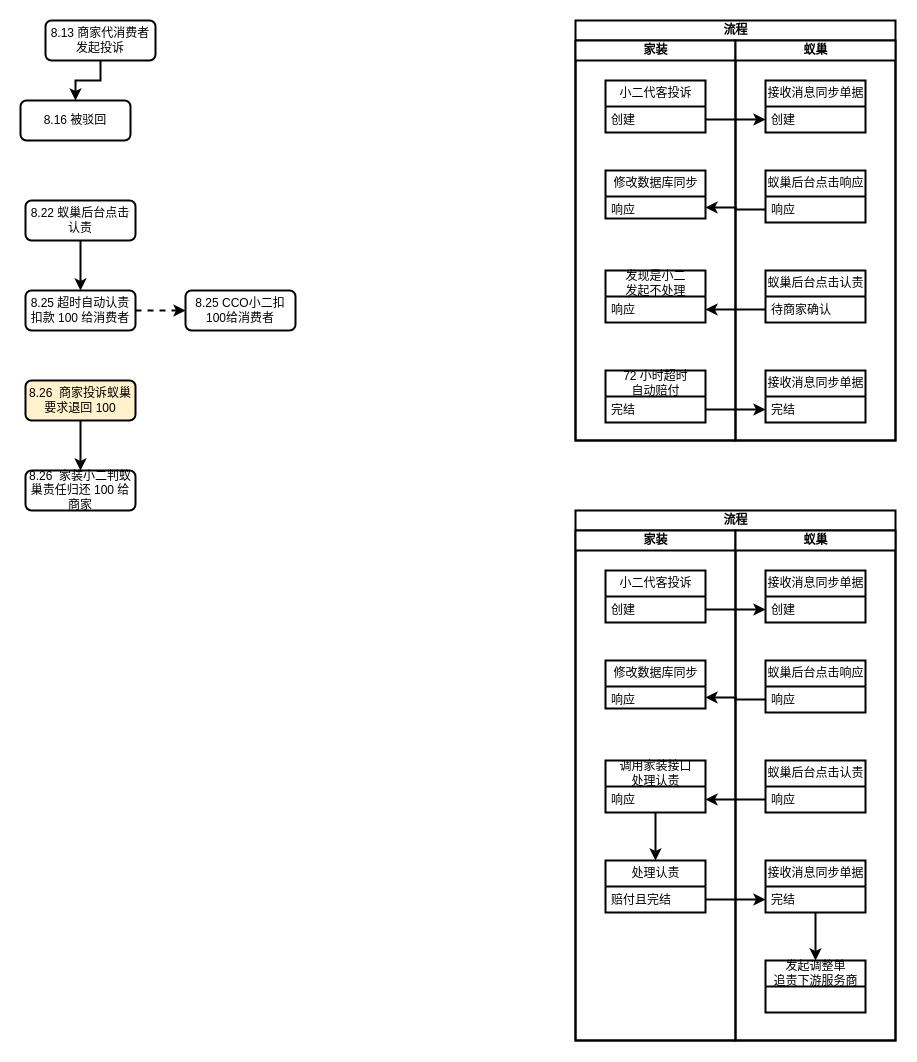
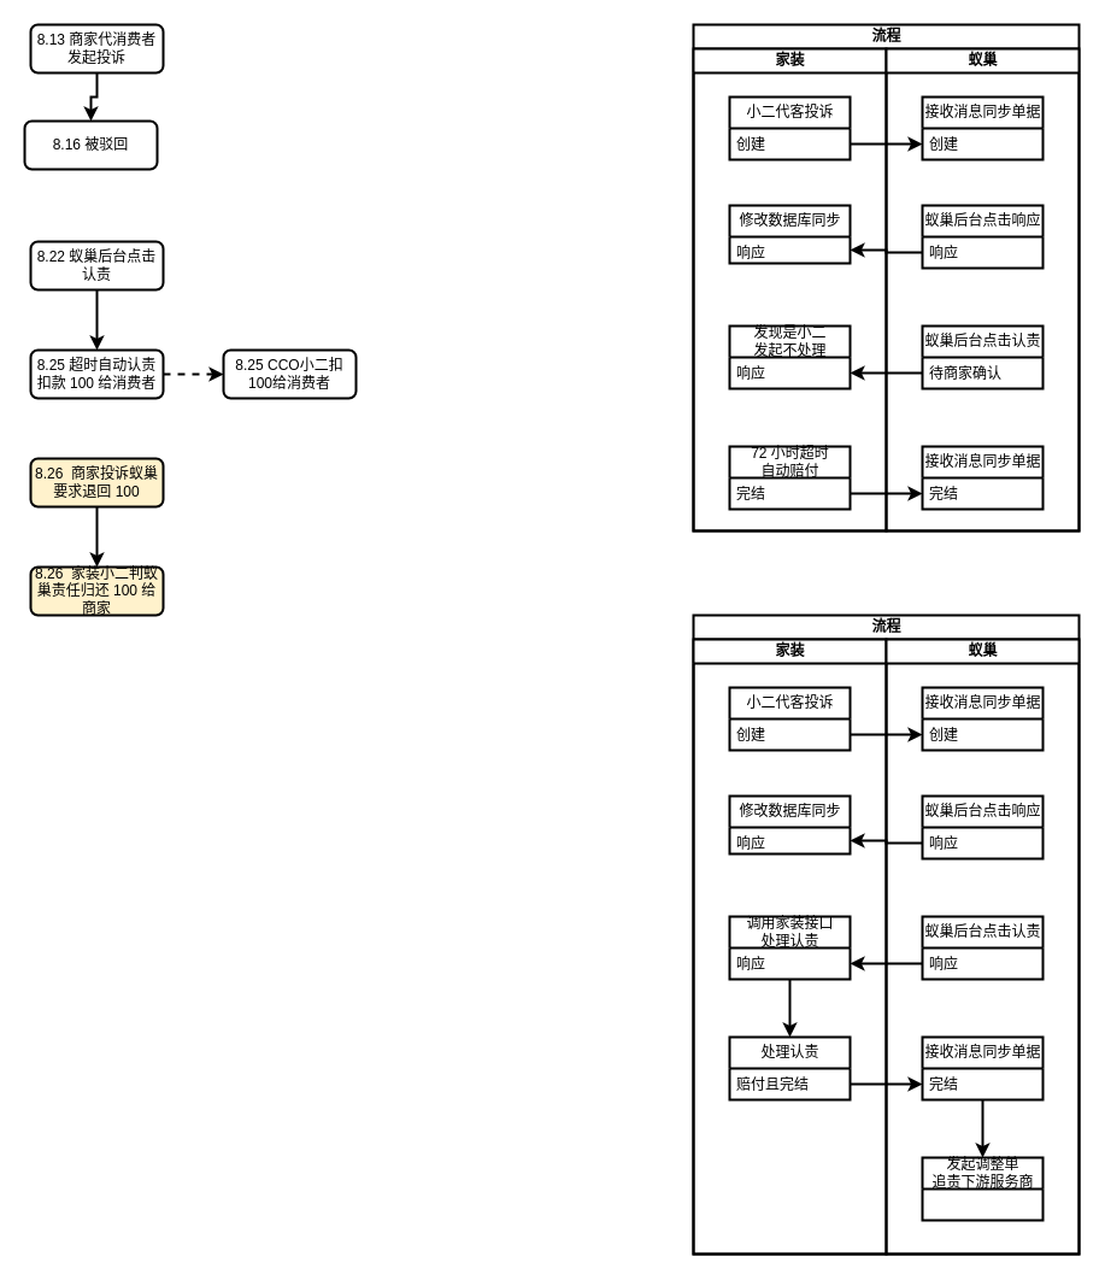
  <mxCell id="0" />
  <mxCell id="1" parent="0" />
  <mxCell id="2" style="edgeStyle=orthogonalEdgeStyle;rounded=0;orthogonalLoop=1;jettySize=auto;html=1;entryX=0.5;entryY=0;entryDx=0;entryDy=0;strokeWidth=2;" parent="1" source="3" target="4" edge="1"><mxGeometry relative="1" as="geometry" /></mxCell>
- <mxCell id="3" value="8.13 商家代消费者发起投诉" style="rounded=1;whiteSpace=wrap;html=1;strokeWidth=2;" parent="1" vertex="1"><mxGeometry x="45" y="20" width="110" height="40" as="geometry" /></mxCell>
+ <mxCell id="3" value="8.13 商家代消费者发起投诉" style="rounded=1;whiteSpace=wrap;html=1;strokeWidth=2;" parent="1" vertex="1"><mxGeometry x="25" y="20" width="110" height="40" as="geometry" /></mxCell>
  <mxCell id="4" value="8.16 被驳回" style="rounded=1;whiteSpace=wrap;html=1;strokeWidth=2;" parent="1" vertex="1"><mxGeometry x="20" y="100" width="110" height="40" as="geometry" /></mxCell>
  <mxCell id="5" style="edgeStyle=orthogonalEdgeStyle;rounded=0;orthogonalLoop=1;jettySize=auto;html=1;entryX=0.5;entryY=0;entryDx=0;entryDy=0;strokeWidth=2;" parent="1" source="6" target="8" edge="1"><mxGeometry relative="1" as="geometry" /></mxCell>
  <mxCell id="6" value="8.22 蚁巢后台点击认责" style="rounded=1;whiteSpace=wrap;html=1;strokeWidth=2;" parent="1" vertex="1"><mxGeometry x="25" y="200" width="110" height="40" as="geometry" /></mxCell>
  <mxCell id="7" style="edgeStyle=orthogonalEdgeStyle;rounded=0;orthogonalLoop=1;jettySize=auto;html=1;entryX=0;entryY=0.5;entryDx=0;entryDy=0;strokeWidth=2;dashed=1;" parent="1" source="8" target="9" edge="1"><mxGeometry relative="1" as="geometry" /></mxCell>
  <mxCell id="8" value="8.25 超时自动认责&lt;br&gt;扣款 100 给消费者" style="rounded=1;whiteSpace=wrap;html=1;strokeWidth=2;" parent="1" vertex="1"><mxGeometry x="25" y="290" width="110" height="40" as="geometry" /></mxCell>
  <mxCell id="9" value="8.25 CCO小二扣100给消费者" style="rounded=1;whiteSpace=wrap;html=1;strokeWidth=2;" parent="1" vertex="1"><mxGeometry x="185" y="290" width="110" height="40" as="geometry" /></mxCell>
  <mxCell id="10" style="edgeStyle=orthogonalEdgeStyle;rounded=0;orthogonalLoop=1;jettySize=auto;html=1;entryX=0.5;entryY=0;entryDx=0;entryDy=0;strokeWidth=2;" parent="1" source="11" target="12" edge="1"><mxGeometry relative="1" as="geometry" /></mxCell>
  <mxCell id="11" value="8.26&amp;nbsp; 商家投诉蚁巢要求退回 100" style="rounded=1;whiteSpace=wrap;html=1;strokeWidth=2;fillColor=#fff2cc;" parent="1" vertex="1"><mxGeometry x="25" y="380" width="110" height="40" as="geometry" /></mxCell>
- <mxCell id="12" value="8.26&amp;nbsp; 家装小二判蚁巢责任归还 100 给商家" style="rounded=1;whiteSpace=wrap;html=1;strokeWidth=2;" parent="1" vertex="1"><mxGeometry x="25" y="470" width="110" height="40" as="geometry" /></mxCell>
+ <mxCell id="12" value="8.26&amp;nbsp; 家装小二判蚁巢责任归还 100 给商家" style="rounded=1;whiteSpace=wrap;html=1;strokeWidth=2;fillColor=#fff2cc;" parent="1" vertex="1"><mxGeometry x="25" y="470" width="110" height="40" as="geometry" /></mxCell>
  <mxCell id="13" value="流程" style="swimlane;childLayout=stackLayout;resizeParent=1;resizeParentMax=0;startSize=20;html=1;strokeWidth=2;" parent="1" vertex="1"><mxGeometry x="575" y="20" width="320" height="420" as="geometry" /></mxCell>
  <mxCell id="14" value="家装" style="swimlane;startSize=20;html=1;strokeWidth=2;" parent="13" vertex="1"><mxGeometry y="20" width="160" height="400" as="geometry" /></mxCell>
  <mxCell id="15" value="小二代客投诉" style="swimlane;fontStyle=0;childLayout=stackLayout;horizontal=1;startSize=26;fillColor=none;horizontalStack=0;resizeParent=1;resizeParentMax=0;resizeLast=0;collapsible=1;marginBottom=0;html=1;strokeWidth=2;" parent="14" vertex="1"><mxGeometry x="30.0" y="40" width="100" height="52" as="geometry" /></mxCell>
  <mxCell id="16" value="创建" style="text;strokeColor=none;fillColor=none;align=left;verticalAlign=top;spacingLeft=4;spacingRight=4;overflow=hidden;rotatable=0;points=[[0,0.5],[1,0.5]];portConstraint=eastwest;whiteSpace=wrap;html=1;" parent="15" vertex="1"><mxGeometry y="26" width="100" height="26" as="geometry" /></mxCell>
  <mxCell id="17" value="发现是小二&lt;br&gt;发起不处理" style="swimlane;fontStyle=0;childLayout=stackLayout;horizontal=1;startSize=26;fillColor=none;horizontalStack=0;resizeParent=1;resizeParentMax=0;resizeLast=0;collapsible=1;marginBottom=0;html=1;strokeWidth=2;" parent="14" vertex="1"><mxGeometry x="30.0" y="230" width="100" height="52" as="geometry" /></mxCell>
  <mxCell id="18" value="响应" style="text;strokeColor=none;fillColor=none;align=left;verticalAlign=top;spacingLeft=4;spacingRight=4;overflow=hidden;rotatable=0;points=[[0,0.5],[1,0.5]];portConstraint=eastwest;whiteSpace=wrap;html=1;" parent="17" vertex="1"><mxGeometry y="26" width="100" height="26" as="geometry" /></mxCell>
  <mxCell id="19" value="修改数据库同步" style="swimlane;fontStyle=0;childLayout=stackLayout;horizontal=1;startSize=26;fillColor=none;horizontalStack=0;resizeParent=1;resizeParentMax=0;resizeLast=0;collapsible=1;marginBottom=0;html=1;strokeWidth=2;" parent="14" vertex="1"><mxGeometry x="30.0" y="130" width="100" height="48" as="geometry" /></mxCell>
  <mxCell id="20" value="响应" style="text;strokeColor=none;fillColor=none;align=left;verticalAlign=top;spacingLeft=4;spacingRight=4;overflow=hidden;rotatable=0;points=[[0,0.5],[1,0.5]];portConstraint=eastwest;whiteSpace=wrap;html=1;" parent="19" vertex="1"><mxGeometry y="26" width="100" height="22" as="geometry" /></mxCell>
  <mxCell id="21" value="72 小时超时&lt;br&gt;自动赔付" style="swimlane;fontStyle=0;childLayout=stackLayout;horizontal=1;startSize=26;fillColor=none;horizontalStack=0;resizeParent=1;resizeParentMax=0;resizeLast=0;collapsible=1;marginBottom=0;html=1;strokeWidth=2;" parent="14" vertex="1"><mxGeometry x="30.0" y="330" width="100" height="52" as="geometry" /></mxCell>
  <mxCell id="22" value="完结" style="text;strokeColor=none;fillColor=none;align=left;verticalAlign=top;spacingLeft=4;spacingRight=4;overflow=hidden;rotatable=0;points=[[0,0.5],[1,0.5]];portConstraint=eastwest;whiteSpace=wrap;html=1;" parent="21" vertex="1"><mxGeometry y="26" width="100" height="26" as="geometry" /></mxCell>
  <mxCell id="23" value="蚁巢" style="swimlane;startSize=20;html=1;strokeWidth=2;" parent="13" vertex="1"><mxGeometry x="160" y="20" width="160" height="400" as="geometry" /></mxCell>
  <mxCell id="24" value="接收消息同步单据" style="swimlane;fontStyle=0;childLayout=stackLayout;horizontal=1;startSize=26;fillColor=none;horizontalStack=0;resizeParent=1;resizeParentMax=0;resizeLast=0;collapsible=1;marginBottom=0;html=1;strokeWidth=2;" parent="23" vertex="1"><mxGeometry x="30.0" y="40" width="100" height="52" as="geometry" /></mxCell>
  <mxCell id="25" value="创建" style="text;strokeColor=none;fillColor=none;align=left;verticalAlign=top;spacingLeft=4;spacingRight=4;overflow=hidden;rotatable=0;points=[[0,0.5],[1,0.5]];portConstraint=eastwest;whiteSpace=wrap;html=1;" parent="24" vertex="1"><mxGeometry y="26" width="100" height="26" as="geometry" /></mxCell>
  <mxCell id="26" value="蚁巢后台点击认责" style="swimlane;fontStyle=0;childLayout=stackLayout;horizontal=1;startSize=26;fillColor=none;horizontalStack=0;resizeParent=1;resizeParentMax=0;resizeLast=0;collapsible=1;marginBottom=0;html=1;strokeWidth=2;" parent="23" vertex="1"><mxGeometry x="30.0" y="230" width="100" height="52" as="geometry" /></mxCell>
  <mxCell id="27" value="待商家确认" style="text;strokeColor=none;fillColor=none;align=left;verticalAlign=top;spacingLeft=4;spacingRight=4;overflow=hidden;rotatable=0;points=[[0,0.5],[1,0.5]];portConstraint=eastwest;whiteSpace=wrap;html=1;" parent="26" vertex="1"><mxGeometry y="26" width="100" height="26" as="geometry" /></mxCell>
  <mxCell id="28" value="蚁巢后台点击响应" style="swimlane;fontStyle=0;childLayout=stackLayout;horizontal=1;startSize=26;fillColor=none;horizontalStack=0;resizeParent=1;resizeParentMax=0;resizeLast=0;collapsible=1;marginBottom=0;html=1;strokeWidth=2;" parent="23" vertex="1"><mxGeometry x="30.0" y="130" width="100" height="52" as="geometry" /></mxCell>
  <mxCell id="29" value="响应" style="text;strokeColor=none;fillColor=none;align=left;verticalAlign=top;spacingLeft=4;spacingRight=4;overflow=hidden;rotatable=0;points=[[0,0.5],[1,0.5]];portConstraint=eastwest;whiteSpace=wrap;html=1;" parent="28" vertex="1"><mxGeometry y="26" width="100" height="26" as="geometry" /></mxCell>
  <mxCell id="30" value="接收消息同步单据" style="swimlane;fontStyle=0;childLayout=stackLayout;horizontal=1;startSize=26;fillColor=none;horizontalStack=0;resizeParent=1;resizeParentMax=0;resizeLast=0;collapsible=1;marginBottom=0;html=1;strokeWidth=2;" parent="23" vertex="1"><mxGeometry x="30" y="330" width="100" height="52" as="geometry" /></mxCell>
  <mxCell id="31" value="完结" style="text;strokeColor=none;fillColor=none;align=left;verticalAlign=top;spacingLeft=4;spacingRight=4;overflow=hidden;rotatable=0;points=[[0,0.5],[1,0.5]];portConstraint=eastwest;whiteSpace=wrap;html=1;" parent="30" vertex="1"><mxGeometry y="26" width="100" height="26" as="geometry" /></mxCell>
  <mxCell id="32" style="edgeStyle=orthogonalEdgeStyle;rounded=0;orthogonalLoop=1;jettySize=auto;html=1;entryX=0;entryY=0.5;entryDx=0;entryDy=0;strokeWidth=2;" parent="13" source="16" target="25" edge="1"><mxGeometry relative="1" as="geometry" /></mxCell>
  <mxCell id="33" style="edgeStyle=orthogonalEdgeStyle;rounded=0;orthogonalLoop=1;jettySize=auto;html=1;entryX=1;entryY=0.5;entryDx=0;entryDy=0;strokeWidth=2;" parent="13" source="29" target="20" edge="1"><mxGeometry relative="1" as="geometry" /></mxCell>
  <mxCell id="34" style="edgeStyle=orthogonalEdgeStyle;rounded=0;orthogonalLoop=1;jettySize=auto;html=1;entryX=1;entryY=0.5;entryDx=0;entryDy=0;strokeWidth=2;" parent="13" source="27" target="18" edge="1"><mxGeometry relative="1" as="geometry" /></mxCell>
  <mxCell id="35" style="edgeStyle=orthogonalEdgeStyle;rounded=0;orthogonalLoop=1;jettySize=auto;html=1;entryX=0;entryY=0.75;entryDx=0;entryDy=0;strokeWidth=2;" parent="13" source="22" target="30" edge="1"><mxGeometry relative="1" as="geometry" /></mxCell>
  <mxCell id="36" value="流程" style="swimlane;childLayout=stackLayout;resizeParent=1;resizeParentMax=0;startSize=20;html=1;strokeWidth=2;" parent="1" vertex="1"><mxGeometry x="575" y="510" width="320" height="530" as="geometry" /></mxCell>
  <mxCell id="37" value="家装" style="swimlane;startSize=20;html=1;strokeWidth=2;" parent="36" vertex="1"><mxGeometry y="20" width="160" height="510" as="geometry" /></mxCell>
  <mxCell id="38" value="小二代客投诉" style="swimlane;fontStyle=0;childLayout=stackLayout;horizontal=1;startSize=26;fillColor=none;horizontalStack=0;resizeParent=1;resizeParentMax=0;resizeLast=0;collapsible=1;marginBottom=0;html=1;strokeWidth=2;" parent="37" vertex="1"><mxGeometry x="30.0" y="40" width="100" height="52" as="geometry" /></mxCell>
  <mxCell id="39" value="创建" style="text;strokeColor=none;fillColor=none;align=left;verticalAlign=top;spacingLeft=4;spacingRight=4;overflow=hidden;rotatable=0;points=[[0,0.5],[1,0.5]];portConstraint=eastwest;whiteSpace=wrap;html=1;" parent="38" vertex="1"><mxGeometry y="26" width="100" height="26" as="geometry" /></mxCell>
  <mxCell id="40" style="edgeStyle=orthogonalEdgeStyle;rounded=0;orthogonalLoop=1;jettySize=auto;html=1;entryX=0.5;entryY=0;entryDx=0;entryDy=0;strokeWidth=2;" parent="37" source="41" target="45" edge="1"><mxGeometry relative="1" as="geometry" /></mxCell>
  <mxCell id="41" value="调用家装接口&lt;br&gt;处理认责" style="swimlane;fontStyle=0;childLayout=stackLayout;horizontal=1;startSize=26;fillColor=none;horizontalStack=0;resizeParent=1;resizeParentMax=0;resizeLast=0;collapsible=1;marginBottom=0;html=1;strokeWidth=2;" parent="37" vertex="1"><mxGeometry x="30.0" y="230" width="100" height="52" as="geometry" /></mxCell>
  <mxCell id="42" value="响应" style="text;strokeColor=none;fillColor=none;align=left;verticalAlign=top;spacingLeft=4;spacingRight=4;overflow=hidden;rotatable=0;points=[[0,0.5],[1,0.5]];portConstraint=eastwest;whiteSpace=wrap;html=1;" parent="41" vertex="1"><mxGeometry y="26" width="100" height="26" as="geometry" /></mxCell>
  <mxCell id="43" value="修改数据库同步" style="swimlane;fontStyle=0;childLayout=stackLayout;horizontal=1;startSize=26;fillColor=none;horizontalStack=0;resizeParent=1;resizeParentMax=0;resizeLast=0;collapsible=1;marginBottom=0;html=1;strokeWidth=2;" parent="37" vertex="1"><mxGeometry x="30.0" y="130" width="100" height="48" as="geometry" /></mxCell>
  <mxCell id="44" value="响应" style="text;strokeColor=none;fillColor=none;align=left;verticalAlign=top;spacingLeft=4;spacingRight=4;overflow=hidden;rotatable=0;points=[[0,0.5],[1,0.5]];portConstraint=eastwest;whiteSpace=wrap;html=1;" parent="43" vertex="1"><mxGeometry y="26" width="100" height="22" as="geometry" /></mxCell>
  <mxCell id="45" value="处理认责" style="swimlane;fontStyle=0;childLayout=stackLayout;horizontal=1;startSize=26;fillColor=none;horizontalStack=0;resizeParent=1;resizeParentMax=0;resizeLast=0;collapsible=1;marginBottom=0;html=1;strokeWidth=2;" parent="37" vertex="1"><mxGeometry x="30.0" y="330" width="100" height="52" as="geometry" /></mxCell>
  <mxCell id="46" value="赔付且完结" style="text;strokeColor=none;fillColor=none;align=left;verticalAlign=top;spacingLeft=4;spacingRight=4;overflow=hidden;rotatable=0;points=[[0,0.5],[1,0.5]];portConstraint=eastwest;whiteSpace=wrap;html=1;" parent="45" vertex="1"><mxGeometry y="26" width="100" height="26" as="geometry" /></mxCell>
  <mxCell id="47" value="蚁巢" style="swimlane;startSize=20;html=1;strokeWidth=2;" parent="36" vertex="1"><mxGeometry x="160" y="20" width="160" height="510" as="geometry" /></mxCell>
  <mxCell id="48" value="接收消息同步单据" style="swimlane;fontStyle=0;childLayout=stackLayout;horizontal=1;startSize=26;fillColor=none;horizontalStack=0;resizeParent=1;resizeParentMax=0;resizeLast=0;collapsible=1;marginBottom=0;html=1;strokeWidth=2;" parent="47" vertex="1"><mxGeometry x="30.0" y="40" width="100" height="52" as="geometry" /></mxCell>
  <mxCell id="49" value="创建" style="text;strokeColor=none;fillColor=none;align=left;verticalAlign=top;spacingLeft=4;spacingRight=4;overflow=hidden;rotatable=0;points=[[0,0.5],[1,0.5]];portConstraint=eastwest;whiteSpace=wrap;html=1;" parent="48" vertex="1"><mxGeometry y="26" width="100" height="26" as="geometry" /></mxCell>
  <mxCell id="50" value="蚁巢后台点击认责" style="swimlane;fontStyle=0;childLayout=stackLayout;horizontal=1;startSize=26;fillColor=none;horizontalStack=0;resizeParent=1;resizeParentMax=0;resizeLast=0;collapsible=1;marginBottom=0;html=1;strokeWidth=2;" parent="47" vertex="1"><mxGeometry x="30.0" y="230" width="100" height="52" as="geometry" /></mxCell>
  <mxCell id="51" value="响应" style="text;strokeColor=none;fillColor=none;align=left;verticalAlign=top;spacingLeft=4;spacingRight=4;overflow=hidden;rotatable=0;points=[[0,0.5],[1,0.5]];portConstraint=eastwest;whiteSpace=wrap;html=1;" parent="50" vertex="1"><mxGeometry y="26" width="100" height="26" as="geometry" /></mxCell>
  <mxCell id="52" value="蚁巢后台点击响应" style="swimlane;fontStyle=0;childLayout=stackLayout;horizontal=1;startSize=26;fillColor=none;horizontalStack=0;resizeParent=1;resizeParentMax=0;resizeLast=0;collapsible=1;marginBottom=0;html=1;strokeWidth=2;" parent="47" vertex="1"><mxGeometry x="30.0" y="130" width="100" height="52" as="geometry" /></mxCell>
  <mxCell id="53" value="响应" style="text;strokeColor=none;fillColor=none;align=left;verticalAlign=top;spacingLeft=4;spacingRight=4;overflow=hidden;rotatable=0;points=[[0,0.5],[1,0.5]];portConstraint=eastwest;whiteSpace=wrap;html=1;" parent="52" vertex="1"><mxGeometry y="26" width="100" height="26" as="geometry" /></mxCell>
  <mxCell id="54" value="接收消息同步单据" style="swimlane;fontStyle=0;childLayout=stackLayout;horizontal=1;startSize=26;fillColor=none;horizontalStack=0;resizeParent=1;resizeParentMax=0;resizeLast=0;collapsible=1;marginBottom=0;html=1;strokeWidth=2;" parent="47" vertex="1"><mxGeometry x="30" y="330" width="100" height="52" as="geometry" /></mxCell>
  <mxCell id="55" value="完结" style="text;strokeColor=none;fillColor=none;align=left;verticalAlign=top;spacingLeft=4;spacingRight=4;overflow=hidden;rotatable=0;points=[[0,0.5],[1,0.5]];portConstraint=eastwest;whiteSpace=wrap;html=1;" parent="54" vertex="1"><mxGeometry y="26" width="100" height="26" as="geometry" /></mxCell>
  <mxCell id="56" style="edgeStyle=orthogonalEdgeStyle;rounded=0;orthogonalLoop=1;jettySize=auto;html=1;entryX=0;entryY=0.5;entryDx=0;entryDy=0;strokeWidth=2;" parent="36" source="39" target="49" edge="1"><mxGeometry relative="1" as="geometry" /></mxCell>
  <mxCell id="57" style="edgeStyle=orthogonalEdgeStyle;rounded=0;orthogonalLoop=1;jettySize=auto;html=1;entryX=1;entryY=0.5;entryDx=0;entryDy=0;strokeWidth=2;" parent="36" source="53" target="44" edge="1"><mxGeometry relative="1" as="geometry" /></mxCell>
  <mxCell id="58" style="edgeStyle=orthogonalEdgeStyle;rounded=0;orthogonalLoop=1;jettySize=auto;html=1;entryX=1;entryY=0.5;entryDx=0;entryDy=0;strokeWidth=2;" parent="36" source="51" target="42" edge="1"><mxGeometry relative="1" as="geometry" /></mxCell>
  <mxCell id="59" style="edgeStyle=orthogonalEdgeStyle;rounded=0;orthogonalLoop=1;jettySize=auto;html=1;entryX=0;entryY=0.75;entryDx=0;entryDy=0;strokeWidth=2;" parent="36" source="46" target="54" edge="1"><mxGeometry relative="1" as="geometry" /></mxCell>
  <mxCell id="60" value="发起调整单&lt;br&gt;追责下游服务商" style="swimlane;fontStyle=0;childLayout=stackLayout;horizontal=1;startSize=26;fillColor=none;horizontalStack=0;resizeParent=1;resizeParentMax=0;resizeLast=0;collapsible=1;marginBottom=0;html=1;strokeWidth=2;" parent="1" vertex="1"><mxGeometry x="765" y="960" width="100" height="52" as="geometry" /></mxCell>
  <mxCell id="61" style="edgeStyle=orthogonalEdgeStyle;rounded=0;orthogonalLoop=1;jettySize=auto;html=1;entryX=0.5;entryY=0;entryDx=0;entryDy=0;strokeWidth=2;" parent="1" source="54" target="60" edge="1"><mxGeometry relative="1" as="geometry" /></mxCell>
